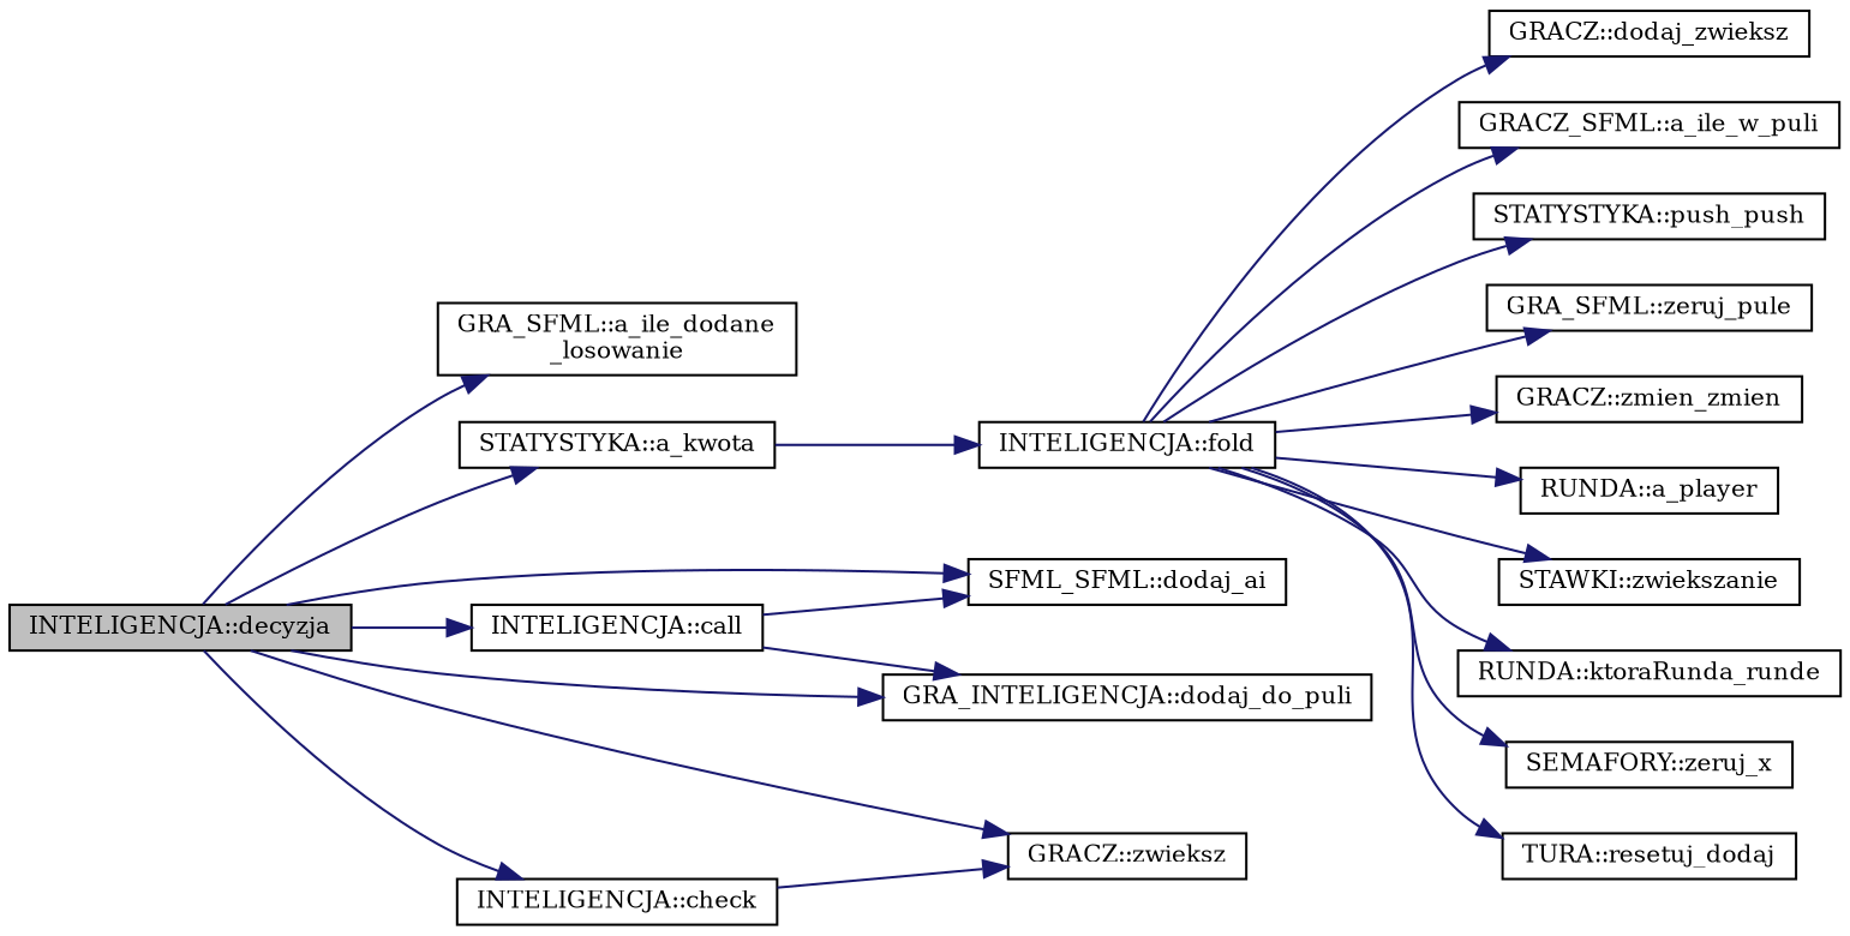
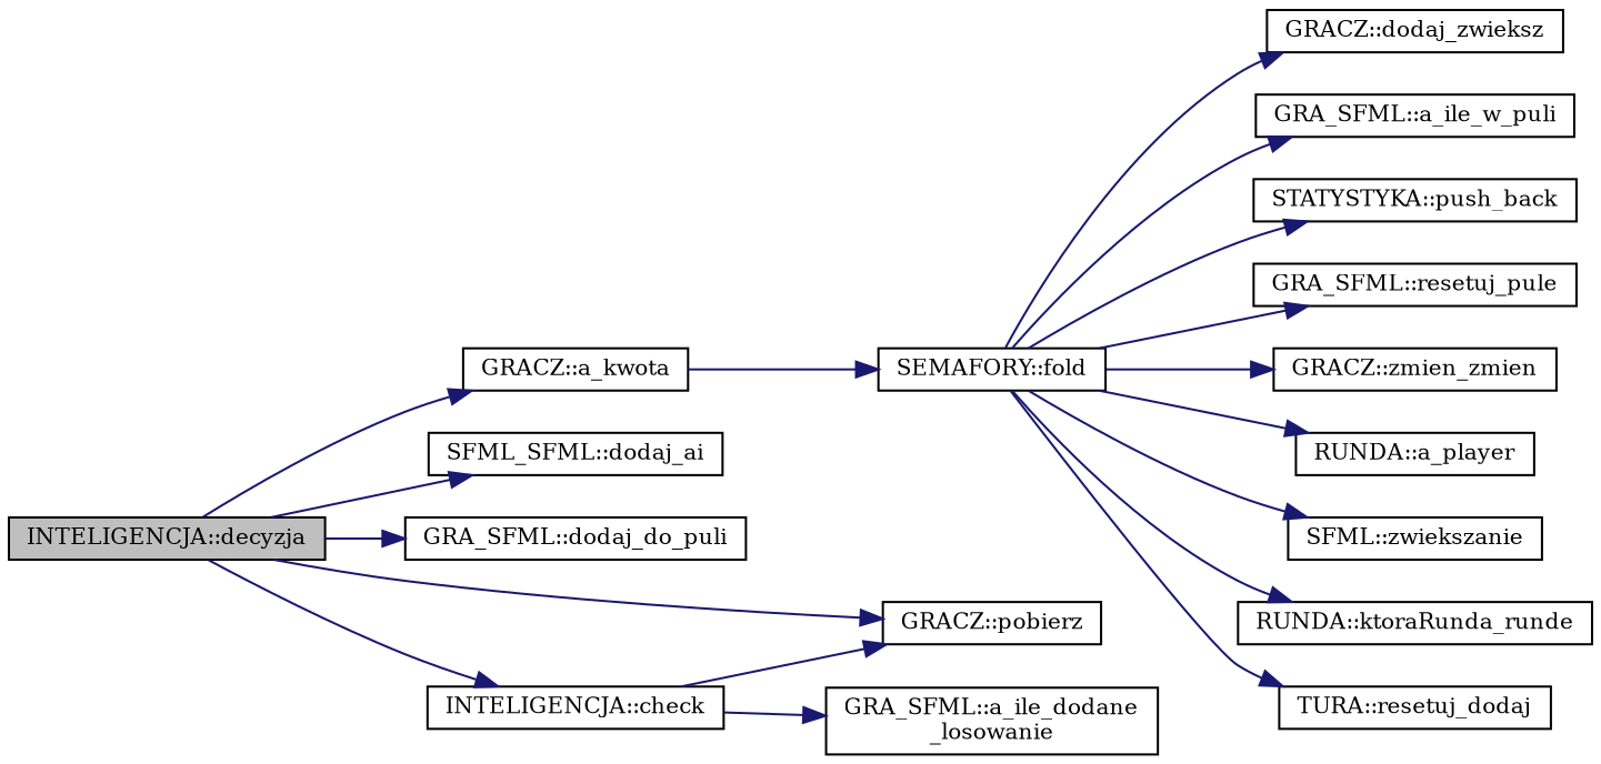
  digraph {
    fontname="DejaVu Serif"
    rankdir=LR
    node [color=black fillcolor=white fontname="DejaVu Serif" fontsize=10 shape=record style=filled]
    edge [color=midnightblue fontname="DejaVu Serif" fontsize=10 labelfontname=Helvetica labelfontsize=10 style=solid]
    n1 [fillcolor=grey75 fontcolor=black height=0.2 label="INTELIGENCJA::decyzja" width=0.4]
    n2 [height=0.2 label="GRA_SFML::a_ile_dodane\l_losowanie" width=0.4]
-   n3 [height=0.2 label="STATYSTYKA::a_kwota" width=0.4]
+   n3 [height=0.2 label="GRACZ::a_kwota" width=0.4]
    n4 [height=0.2 label="SFML_SFML::dodaj_ai" width=0.4]
-   n5 [height=0.2 label="GRA_INTELIGENCJA::dodaj_do_puli" width=0.4]
-   n6 [height=0.2 label="GRACZ::zwieksz" width=0.4]
-   n7 [height=0.2 label="INTELIGENCJA::call" width=0.4]
+   n5 [height=0.2 label="GRA_SFML::dodaj_do_puli" width=0.4]
+   n6 [height=0.2 label="GRACZ::pobierz" width=0.4]
    n8 [height=0.2 label="INTELIGENCJA::check" width=0.4]
-   n9 [height=0.2 label="INTELIGENCJA::fold" width=0.4]
+   n9 [height=0.2 label="SEMAFORY::fold" width=0.4]
    n10 [height=0.2 label="GRACZ::dodaj_zwieksz" width=0.4]
-   n11 [height=0.2 label="GRACZ_SFML::a_ile_w_puli" width=0.4]
-   n12 [height=0.2 label="STATYSTYKA::push_push" width=0.4]
-   n13 [height=0.2 label="GRA_SFML::zeruj_pule" width=0.4]
+   n11 [height=0.2 label="GRA_SFML::a_ile_w_puli" width=0.4]
+   n12 [height=0.2 label="STATYSTYKA::push_back" width=0.4]
+   n13 [height=0.2 label="GRA_SFML::resetuj_pule" width=0.4]
    n14 [height=0.2 label="GRACZ::zmien_zmien" width=0.4]
    n15 [height=0.2 label="RUNDA::a_player" width=0.4]
-   n16 [height=0.2 label="STAWKI::zwiekszanie" width=0.4]
+   n16 [height=0.2 label="SFML::zwiekszanie" width=0.4]
    n17 [height=0.2 label="RUNDA::ktoraRunda_runde" width=0.4]
-   n18 [height=0.2 label="SEMAFORY::zeruj_x" width=0.4]
    n19 [height=0.2 label="TURA::resetuj_dodaj" width=0.4]
-   n1 -> n2
+   n8 -> n2
    n1 -> n3
    n1 -> n4
    n1 -> n5
    n1 -> n6
-   n1 -> n7
    n1 -> n8
    n3 -> n9
-   n7 -> n4
-   n7 -> n5
    n8 -> n6
    n9 -> n10
    n9 -> n11
    n9 -> n12
    n9 -> n13
    n9 -> n14
    n9 -> n15
    n9 -> n16
    n9 -> n17
-   n9 -> n18
    n9 -> n19
  }
